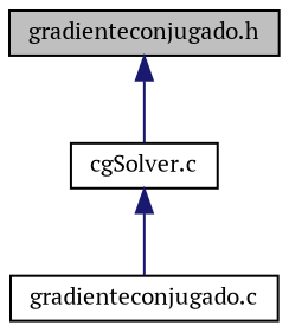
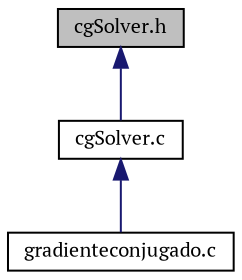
  digraph {
    fontname="PT Serif"
    node [color=black fillcolor=white fontname="PT Serif" fontsize=10 shape=record style=filled]
    edge [color=midnightblue dir=back fontname="PT Serif" fontsize=10 labelfontname=Helvetica labelfontsize=10 style=solid]
-   n1 [fillcolor=grey75 fontcolor=black height=0.2 label="gradienteconjugado.h" width=0.4]
+   n1 [fillcolor=grey75 fontcolor=black height=0.2 label="cgSolver.h" width=0.4]
    n2 [height=0.2 label="cgSolver.c" width=0.4]
    n3 [height=0.2 label="gradienteconjugado.c" width=0.4]
    n1 -> n2
    n2 -> n3
  }
